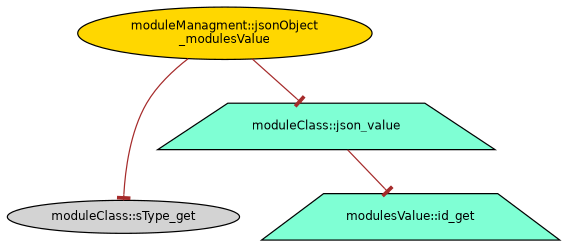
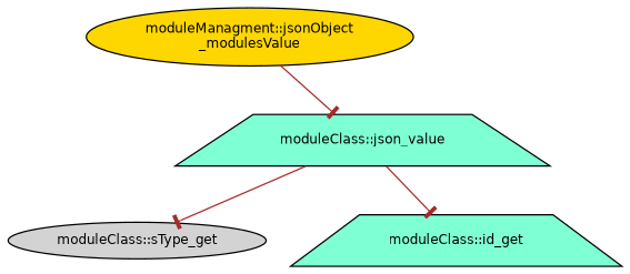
  digraph {
    rankdir=TB
    node [color=black fillcolor=aquamarine fontname=Helvetica fontsize=10 shape=ellipse style=filled]
    edge [arrowhead=tee color=brown fontname=Helvetica fontsize=10 labelfontname=Helvetica labelfontsize=10 style=solid]
    n1 [fillcolor=gold fontcolor=black height=0.2 label="moduleManagment::jsonObject\l_modulesValue" width=0.4]
    n2 [height=0.2 label="moduleClass::json_value" shape=trapezium width=0.4]
    n3 [fillcolor=lightgrey height=0.2 label="moduleClass::sType_get" width=0.4]
-   n4 [height=0.2 label="modulesValue::id_get" shape=trapezium width=0.4]
+   n4 [height=0.2 label="moduleClass::id_get" shape=trapezium width=0.4]
    n1 -> n2
-   n1 -> n3
+   n2 -> n3
    n2 -> n4
  }
